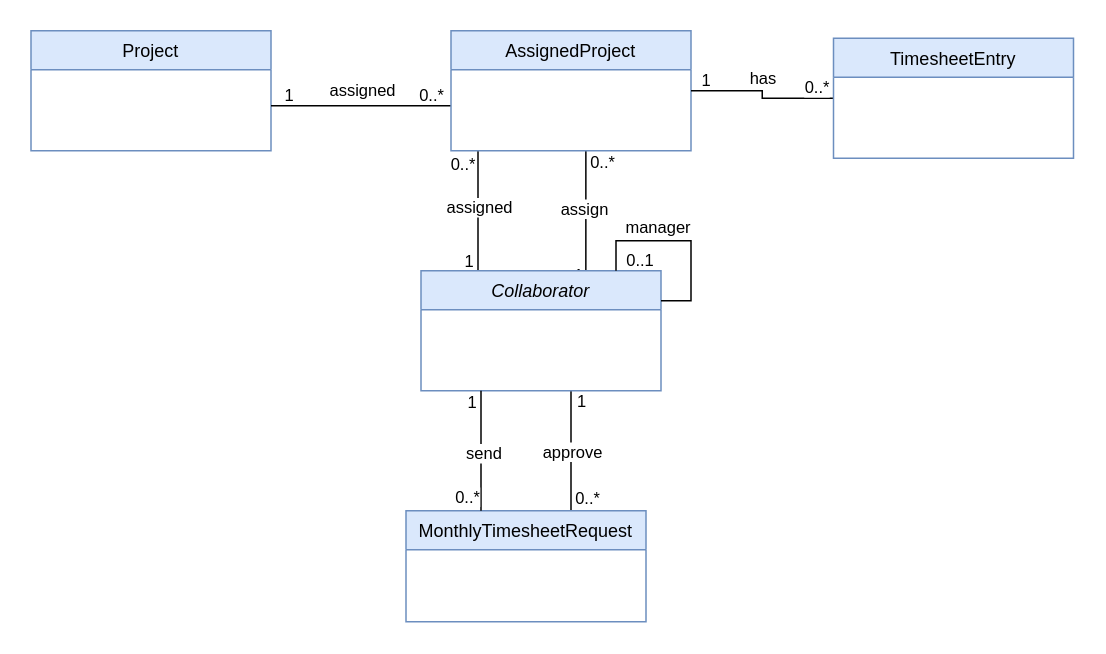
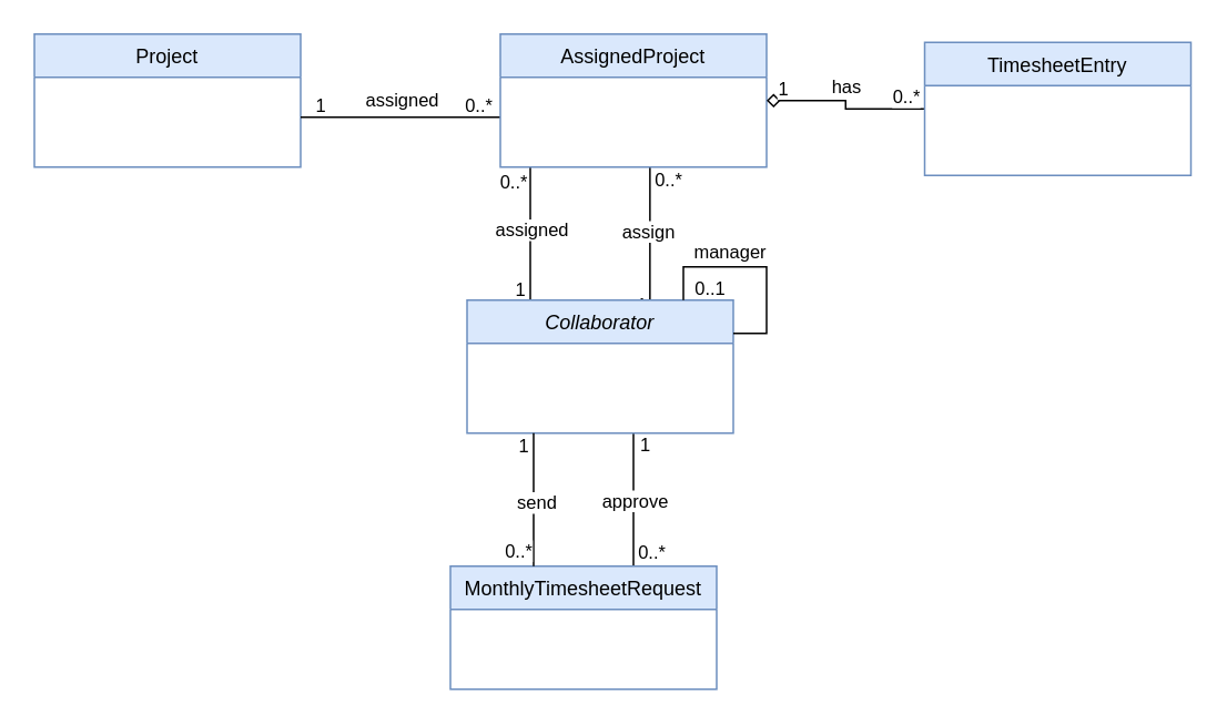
  <mxCell id="0" />
  <mxCell id="1" parent="0" />
  <mxCell id="2" style="edgeStyle=orthogonalEdgeStyle;rounded=0;orthogonalLoop=1;jettySize=auto;html=1;strokeColor=default;endArrow=none;endFill=0;" edge="1" parent="1"><mxGeometry relative="1" as="geometry"><mxPoint x="380" y="259.92" as="sourcePoint" /><mxPoint x="380" y="340" as="targetPoint" /><Array as="points" /></mxGeometry></mxCell>
  <mxCell id="3" value="approve" style="edgeLabel;html=1;align=center;verticalAlign=middle;resizable=0;points=[];" vertex="1" connectable="0" parent="2"><mxGeometry x="0.015" relative="1" as="geometry"><mxPoint as="offset" /></mxGeometry></mxCell>
  <mxCell id="4" value="0..*" style="edgeLabel;html=1;align=center;verticalAlign=middle;resizable=0;points=[];" vertex="1" connectable="0" parent="2"><mxGeometry x="0.839" y="-1" relative="1" as="geometry"><mxPoint x="11" y="-2" as="offset" /></mxGeometry></mxCell>
  <mxCell id="5" value="1" style="edgeLabel;html=1;align=center;verticalAlign=middle;resizable=0;points=[];" vertex="1" connectable="0" parent="2"><mxGeometry x="-0.875" relative="1" as="geometry"><mxPoint x="6" y="2" as="offset" /></mxGeometry></mxCell>
  <mxCell id="6" style="edgeStyle=orthogonalEdgeStyle;rounded=0;orthogonalLoop=1;jettySize=auto;html=1;exitX=0.25;exitY=0;exitDx=0;exitDy=0;endArrow=none;endFill=0;" edge="1" parent="1"><mxGeometry relative="1" as="geometry"><mxPoint x="318" y="100" as="targetPoint" /><mxPoint x="318" y="180" as="sourcePoint" /></mxGeometry></mxCell>
  <mxCell id="7" value="1" style="edgeLabel;html=1;align=center;verticalAlign=middle;resizable=0;points=[];" vertex="1" connectable="0" parent="6"><mxGeometry x="-0.843" y="-1" relative="1" as="geometry"><mxPoint x="-8" y="-1" as="offset" /></mxGeometry></mxCell>
  <mxCell id="8" value="0..*" style="edgeLabel;html=1;align=center;verticalAlign=middle;resizable=0;points=[];" vertex="1" connectable="0" parent="6"><mxGeometry x="0.887" y="-1" relative="1" as="geometry"><mxPoint x="-12" y="3" as="offset" /></mxGeometry></mxCell>
  <mxCell id="9" value="assigned" style="edgeLabel;html=1;align=center;verticalAlign=middle;resizable=0;points=[];" vertex="1" connectable="0" parent="6"><mxGeometry x="0.066" relative="1" as="geometry"><mxPoint as="offset" /></mxGeometry></mxCell>
  <mxCell id="10" style="edgeStyle=orthogonalEdgeStyle;rounded=0;orthogonalLoop=1;jettySize=auto;html=1;exitX=0.75;exitY=0;exitDx=0;exitDy=0;endArrow=none;endFill=0;" edge="1" parent="1" source="14"><mxGeometry relative="1" as="geometry"><mxPoint x="389.913" y="100" as="targetPoint" /><Array as="points"><mxPoint x="390" y="180" /></Array></mxGeometry></mxCell>
  <mxCell id="11" value="0..*" style="edgeLabel;html=1;align=center;verticalAlign=middle;resizable=0;points=[];" vertex="1" connectable="0" parent="10"><mxGeometry x="0.843" relative="1" as="geometry"><mxPoint x="11" as="offset" /></mxGeometry></mxCell>
  <mxCell id="12" value="1" style="edgeLabel;html=1;align=center;verticalAlign=middle;resizable=0;points=[];" vertex="1" connectable="0" parent="10"><mxGeometry x="-0.767" y="2" relative="1" as="geometry"><mxPoint x="-3" y="2" as="offset" /></mxGeometry></mxCell>
  <mxCell id="13" value="assign" style="edgeLabel;html=1;align=center;verticalAlign=middle;resizable=0;points=[];" vertex="1" connectable="0" parent="10"><mxGeometry x="0.016" y="1" relative="1" as="geometry"><mxPoint y="-6" as="offset" /></mxGeometry></mxCell>
  <mxCell id="14" value="Collaborator" style="swimlane;fontStyle=2;align=center;verticalAlign=top;childLayout=stackLayout;horizontal=1;startSize=26;horizontalStack=0;resizeParent=1;resizeLast=0;collapsible=1;marginBottom=0;rounded=0;shadow=0;strokeWidth=1;fillColor=#dae8fc;strokeColor=#6c8ebf;" parent="1" vertex="1"><mxGeometry x="280" y="180" width="160" height="79.92" as="geometry"><mxRectangle x="230" y="140" width="160" height="26" as="alternateBounds" /></mxGeometry></mxCell>
  <mxCell id="15" value="MonthlyTimesheetRequest" style="swimlane;fontStyle=0;align=center;verticalAlign=top;childLayout=stackLayout;horizontal=1;startSize=26;horizontalStack=0;resizeParent=1;resizeLast=0;collapsible=1;marginBottom=0;rounded=0;shadow=0;strokeWidth=1;fillColor=#dae8fc;strokeColor=#6c8ebf;" parent="1" vertex="1"><mxGeometry x="270" y="340" width="160" height="74" as="geometry"><mxRectangle x="340" y="380" width="170" height="26" as="alternateBounds" /></mxGeometry></mxCell>
  <mxCell id="16" style="edgeStyle=orthogonalEdgeStyle;rounded=0;orthogonalLoop=1;jettySize=auto;html=1;endArrow=none;endFill=0;entryX=1;entryY=0.25;entryDx=0;entryDy=0;" edge="1" parent="1" target="14"><mxGeometry relative="1" as="geometry"><mxPoint x="410" y="180" as="sourcePoint" /><mxPoint x="450" y="200" as="targetPoint" /><Array as="points"><mxPoint x="410" y="160" /><mxPoint x="460" y="160" /><mxPoint x="460" y="200" /></Array></mxGeometry></mxCell>
  <mxCell id="17" value="manager" style="edgeLabel;html=1;align=center;verticalAlign=middle;resizable=0;points=[];" vertex="1" connectable="0" parent="16"><mxGeometry x="-0.313" y="-1" relative="1" as="geometry"><mxPoint x="2" y="-11" as="offset" /></mxGeometry></mxCell>
  <mxCell id="18" value="0..1" style="edgeLabel;html=1;align=center;verticalAlign=middle;resizable=0;points=[];" vertex="1" connectable="0" parent="16"><mxGeometry x="-0.913" y="2" relative="1" as="geometry"><mxPoint x="17" y="-2" as="offset" /></mxGeometry></mxCell>
  <mxCell id="19" style="edgeStyle=orthogonalEdgeStyle;rounded=0;orthogonalLoop=1;jettySize=auto;html=1;strokeColor=default;endArrow=none;endFill=0;" edge="1" parent="1"><mxGeometry relative="1" as="geometry"><mxPoint x="320" y="259.92" as="sourcePoint" /><mxPoint x="320" y="340" as="targetPoint" /><Array as="points"><mxPoint x="320" y="259.92" /></Array></mxGeometry></mxCell>
  <mxCell id="20" value="send" style="edgeLabel;html=1;align=center;verticalAlign=middle;resizable=0;points=[];" vertex="1" connectable="0" parent="19"><mxGeometry x="0.041" y="1" relative="1" as="geometry"><mxPoint as="offset" /></mxGeometry></mxCell>
  <mxCell id="21" value="1" style="edgeLabel;html=1;align=center;verticalAlign=middle;resizable=0;points=[];" vertex="1" connectable="0" parent="19"><mxGeometry x="-0.838" y="-5" relative="1" as="geometry"><mxPoint x="-2" y="2" as="offset" /></mxGeometry></mxCell>
  <mxCell id="22" value="0..*" style="edgeLabel;html=1;align=center;verticalAlign=middle;resizable=0;points=[];" vertex="1" connectable="0" parent="19"><mxGeometry x="0.859" relative="1" as="geometry"><mxPoint x="-10" y="-3" as="offset" /></mxGeometry></mxCell>
  <mxCell id="23" value="Project" style="swimlane;fontStyle=0;align=center;verticalAlign=top;childLayout=stackLayout;horizontal=1;startSize=26;horizontalStack=0;resizeParent=1;resizeLast=0;collapsible=1;marginBottom=0;rounded=0;shadow=0;strokeWidth=1;fillColor=#dae8fc;strokeColor=#6c8ebf;" vertex="1" parent="1"><mxGeometry x="20" y="20" width="160" height="80" as="geometry"><mxRectangle x="550" y="140" width="160" height="26" as="alternateBounds" /></mxGeometry></mxCell>
  <mxCell id="24" style="edgeStyle=orthogonalEdgeStyle;rounded=0;orthogonalLoop=1;jettySize=auto;html=1;endArrow=none;endFill=0;" edge="1" parent="1"><mxGeometry relative="1" as="geometry"><mxPoint x="300" y="70" as="sourcePoint" /><mxPoint x="180" y="70" as="targetPoint" /><Array as="points"><mxPoint x="240" y="70" /><mxPoint x="240" y="70" /></Array></mxGeometry></mxCell>
  <mxCell id="25" value="1" style="edgeLabel;html=1;align=center;verticalAlign=middle;resizable=0;points=[];" vertex="1" connectable="0" parent="24"><mxGeometry x="0.969" y="-1" relative="1" as="geometry"><mxPoint x="9" y="-7" as="offset" /></mxGeometry></mxCell>
  <mxCell id="26" value="0..*" style="edgeLabel;html=1;align=center;verticalAlign=middle;resizable=0;points=[];" vertex="1" connectable="0" parent="24"><mxGeometry x="-0.888" relative="1" as="geometry"><mxPoint x="-7" y="-8" as="offset" /></mxGeometry></mxCell>
  <mxCell id="27" value="assigned" style="edgeLabel;html=1;align=center;verticalAlign=middle;resizable=0;points=[];" vertex="1" connectable="0" parent="24"><mxGeometry x="-0.146" relative="1" as="geometry"><mxPoint x="-9" y="-11" as="offset" /></mxGeometry></mxCell>
  <mxCell id="28" value="AssignedProject" style="swimlane;fontStyle=0;align=center;verticalAlign=top;childLayout=stackLayout;horizontal=1;startSize=26;horizontalStack=0;resizeParent=1;resizeLast=0;collapsible=1;marginBottom=0;rounded=0;shadow=0;strokeWidth=1;fillColor=#dae8fc;strokeColor=#6c8ebf;" vertex="1" parent="1"><mxGeometry x="300" y="20" width="160" height="80" as="geometry"><mxRectangle x="550" y="140" width="160" height="26" as="alternateBounds" /></mxGeometry></mxCell>
- <mxCell id="29" style="edgeStyle=orthogonalEdgeStyle;rounded=0;orthogonalLoop=1;jettySize=auto;html=1;exitX=0;exitY=0.5;exitDx=0;exitDy=0;entryX=1;entryY=0.5;entryDx=0;entryDy=0;endArrow=none;endFill=0;" edge="1" parent="1" source="33" target="28"><mxGeometry relative="1" as="geometry" /></mxCell>
+ <mxCell id="29" style="edgeStyle=orthogonalEdgeStyle;rounded=0;orthogonalLoop=1;jettySize=auto;html=1;exitX=0;exitY=0.5;exitDx=0;exitDy=0;entryX=1;entryY=0.5;entryDx=0;entryDy=0;endArrow=diamond;endFill=0;" edge="1" parent="1" source="33" target="28"><mxGeometry relative="1" as="geometry" /></mxCell>
  <mxCell id="30" value="1" style="edgeLabel;html=1;align=center;verticalAlign=middle;resizable=0;points=[];" vertex="1" connectable="0" parent="29"><mxGeometry x="0.718" relative="1" as="geometry"><mxPoint x="-5" y="-8" as="offset" /></mxGeometry></mxCell>
  <mxCell id="31" value="0..*" style="edgeLabel;html=1;align=center;verticalAlign=middle;resizable=0;points=[];" vertex="1" connectable="0" parent="29"><mxGeometry x="-0.856" relative="1" as="geometry"><mxPoint x="-5" y="-8" as="offset" /></mxGeometry></mxCell>
  <mxCell id="32" value="has" style="edgeLabel;html=1;align=center;verticalAlign=middle;resizable=0;points=[];" vertex="1" connectable="0" parent="29"><mxGeometry x="0.052" relative="1" as="geometry"><mxPoint y="-9" as="offset" /></mxGeometry></mxCell>
  <mxCell id="33" value="TimesheetEntry" style="swimlane;fontStyle=0;align=center;verticalAlign=top;childLayout=stackLayout;horizontal=1;startSize=26;horizontalStack=0;resizeParent=1;resizeLast=0;collapsible=1;marginBottom=0;rounded=0;shadow=0;strokeWidth=1;fillColor=#dae8fc;strokeColor=#6c8ebf;" vertex="1" parent="1"><mxGeometry x="555" y="25" width="160" height="80" as="geometry"><mxRectangle x="550" y="140" width="160" height="26" as="alternateBounds" /></mxGeometry></mxCell>
